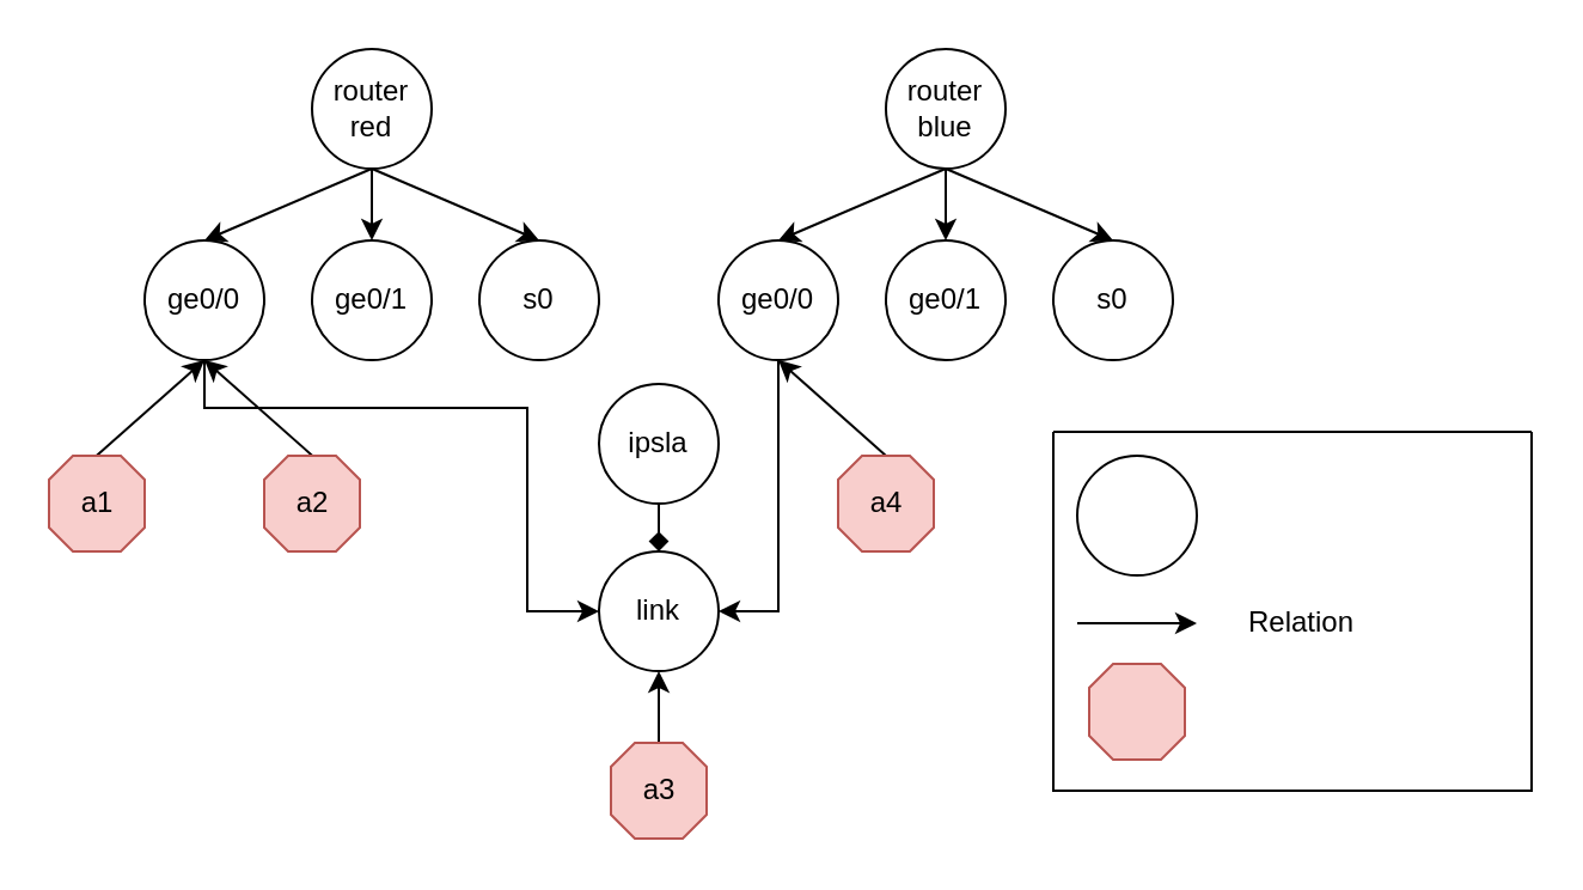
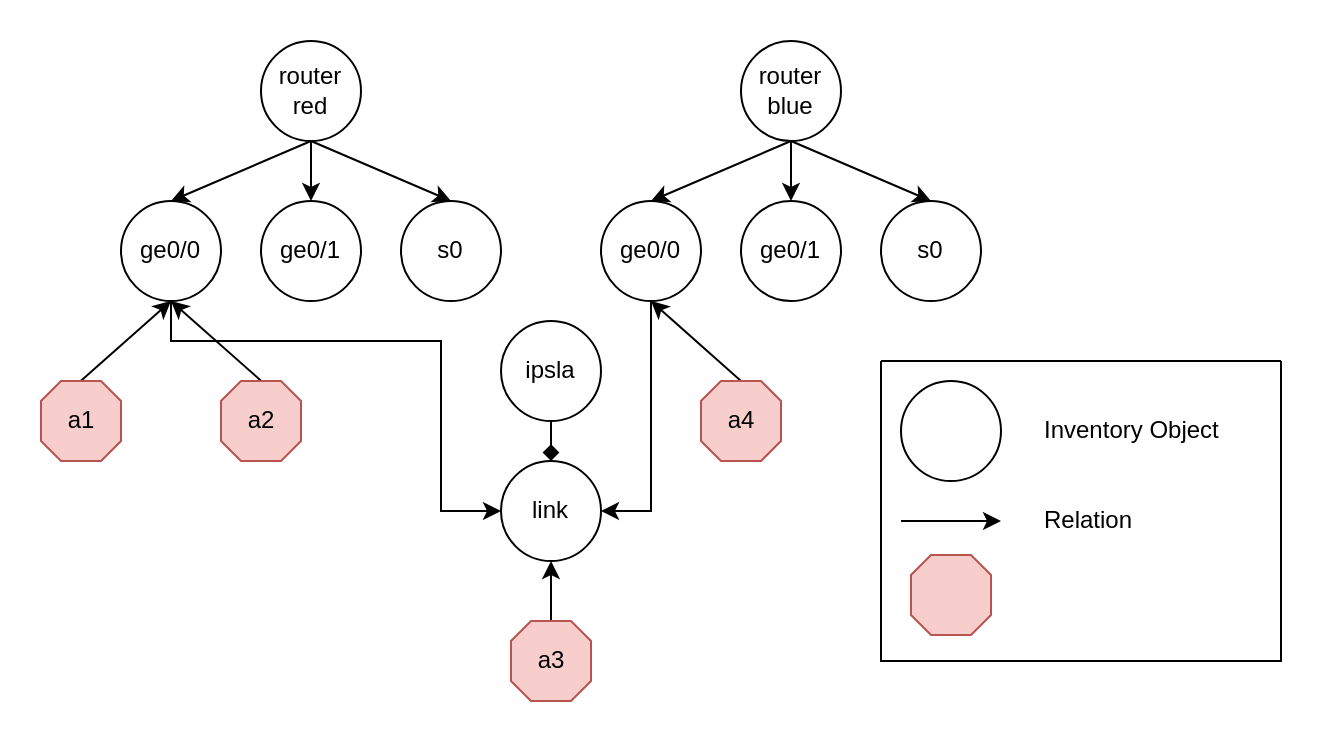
  <mxCell id="0" />
  <mxCell id="1" parent="0" />
  <mxCell id="2" style="rounded=0;orthogonalLoop=1;jettySize=auto;html=1;exitX=0.5;exitY=1;exitDx=0;exitDy=0;entryX=0.5;entryY=0;entryDx=0;entryDy=0;" parent="1" source="5" target="13" edge="1"><mxGeometry relative="1" as="geometry" /></mxCell>
  <mxCell id="3" style="edgeStyle=none;rounded=0;orthogonalLoop=1;jettySize=auto;html=1;exitX=0.5;exitY=1;exitDx=0;exitDy=0;entryX=0.5;entryY=0;entryDx=0;entryDy=0;" parent="1" source="5" target="14" edge="1"><mxGeometry relative="1" as="geometry" /></mxCell>
  <mxCell id="4" style="edgeStyle=none;rounded=0;orthogonalLoop=1;jettySize=auto;html=1;exitX=0.5;exitY=1;exitDx=0;exitDy=0;entryX=0.5;entryY=0;entryDx=0;entryDy=0;" parent="1" source="5" target="15" edge="1"><mxGeometry relative="1" as="geometry" /></mxCell>
  <mxCell id="5" value="router&lt;br&gt;red" style="ellipse;whiteSpace=wrap;html=1;aspect=fixed;" parent="1" vertex="1"><mxGeometry x="130" y="20" width="50" height="50" as="geometry" /></mxCell>
  <mxCell id="6" style="edgeStyle=none;rounded=0;orthogonalLoop=1;jettySize=auto;html=1;exitX=0.5;exitY=1;exitDx=0;exitDy=0;entryX=0.5;entryY=0;entryDx=0;entryDy=0;" parent="1" source="9" target="18" edge="1"><mxGeometry relative="1" as="geometry" /></mxCell>
  <mxCell id="7" style="edgeStyle=none;rounded=0;orthogonalLoop=1;jettySize=auto;html=1;exitX=0.5;exitY=1;exitDx=0;exitDy=0;entryX=0.5;entryY=0;entryDx=0;entryDy=0;" parent="1" source="9" target="19" edge="1"><mxGeometry relative="1" as="geometry" /></mxCell>
  <mxCell id="8" style="edgeStyle=none;rounded=0;orthogonalLoop=1;jettySize=auto;html=1;exitX=0.5;exitY=1;exitDx=0;exitDy=0;entryX=0.5;entryY=0;entryDx=0;entryDy=0;" parent="1" source="9" target="20" edge="1"><mxGeometry relative="1" as="geometry" /></mxCell>
  <mxCell id="9" value="router&lt;br&gt;blue" style="ellipse;whiteSpace=wrap;html=1;aspect=fixed;" parent="1" vertex="1"><mxGeometry x="370" y="20" width="50" height="50" as="geometry" /></mxCell>
  <mxCell id="10" style="edgeStyle=orthogonalEdgeStyle;rounded=0;orthogonalLoop=1;jettySize=auto;html=1;exitX=0.5;exitY=1;exitDx=0;exitDy=0;entryX=0;entryY=0.5;entryDx=0;entryDy=0;" parent="1" source="13" target="24" edge="1"><mxGeometry relative="1" as="geometry"><Array as="points"><mxPoint x="85" y="170" /><mxPoint x="220" y="170" /><mxPoint x="220" y="255" /></Array></mxGeometry></mxCell>
  <mxCell id="11" style="rounded=0;orthogonalLoop=1;jettySize=auto;html=1;elbow=vertical;entryX=0.5;entryY=1;entryDx=0;entryDy=0;exitX=0.5;exitY=-0.004;exitDx=0;exitDy=0;exitPerimeter=0;" parent="1" source="31" target="13" edge="1"><mxGeometry relative="1" as="geometry" /></mxCell>
  <mxCell id="12" style="edgeStyle=none;rounded=0;orthogonalLoop=1;jettySize=auto;html=1;exitX=0.5;exitY=-0.004;exitDx=0;exitDy=0;entryX=0.5;entryY=1;entryDx=0;entryDy=0;elbow=vertical;exitPerimeter=0;" parent="1" source="32" target="13" edge="1"><mxGeometry relative="1" as="geometry" /></mxCell>
  <mxCell id="13" value="ge0/0" style="ellipse;whiteSpace=wrap;html=1;aspect=fixed;" parent="1" vertex="1"><mxGeometry x="60" y="100" width="50" height="50" as="geometry" /></mxCell>
  <mxCell id="14" value="ge0/1" style="ellipse;whiteSpace=wrap;html=1;aspect=fixed;" parent="1" vertex="1"><mxGeometry x="130" y="100" width="50" height="50" as="geometry" /></mxCell>
  <mxCell id="15" value="s0" style="ellipse;whiteSpace=wrap;html=1;aspect=fixed;" parent="1" vertex="1"><mxGeometry x="200" y="100" width="50" height="50" as="geometry" /></mxCell>
  <mxCell id="16" style="edgeStyle=orthogonalEdgeStyle;rounded=0;orthogonalLoop=1;jettySize=auto;elbow=vertical;html=1;exitX=0.5;exitY=1;exitDx=0;exitDy=0;entryX=1;entryY=0.5;entryDx=0;entryDy=0;" parent="1" source="18" target="24" edge="1"><mxGeometry relative="1" as="geometry" /></mxCell>
  <mxCell id="17" style="edgeStyle=none;rounded=0;orthogonalLoop=1;jettySize=auto;html=1;exitX=0.5;exitY=0;exitDx=0;exitDy=0;entryX=0.5;entryY=1;entryDx=0;entryDy=0;elbow=vertical;exitPerimeter=0;" parent="1" source="34" target="18" edge="1"><mxGeometry relative="1" as="geometry" /></mxCell>
  <mxCell id="18" value="ge0/0" style="ellipse;whiteSpace=wrap;html=1;aspect=fixed;" parent="1" vertex="1"><mxGeometry x="300" y="100" width="50" height="50" as="geometry" /></mxCell>
  <mxCell id="19" value="ge0/1" style="ellipse;whiteSpace=wrap;html=1;aspect=fixed;" parent="1" vertex="1"><mxGeometry x="370" y="100" width="50" height="50" as="geometry" /></mxCell>
  <mxCell id="20" value="s0" style="ellipse;whiteSpace=wrap;html=1;aspect=fixed;" parent="1" vertex="1"><mxGeometry x="440" y="100" width="50" height="50" as="geometry" /></mxCell>
  <mxCell id="21" style="edgeStyle=none;rounded=0;orthogonalLoop=1;jettySize=auto;html=1;exitX=0.5;exitY=1;exitDx=0;exitDy=0;entryX=0.5;entryY=0;entryDx=0;entryDy=0;endArrow=diamond;" parent="1" source="22" target="24" edge="1"><mxGeometry relative="1" as="geometry" /></mxCell>
  <mxCell id="22" value="ipsla" style="ellipse;whiteSpace=wrap;html=1;aspect=fixed;" parent="1" vertex="1"><mxGeometry x="250" y="160" width="50" height="50" as="geometry" /></mxCell>
  <mxCell id="23" style="edgeStyle=none;rounded=0;orthogonalLoop=1;jettySize=auto;html=1;elbow=vertical;entryX=0.5;entryY=1;entryDx=0;entryDy=0;" parent="1" source="33" target="24" edge="1"><mxGeometry relative="1" as="geometry" /></mxCell>
  <mxCell id="24" value="link" style="ellipse;whiteSpace=wrap;html=1;aspect=fixed;" parent="1" vertex="1"><mxGeometry x="250" y="230" width="50" height="50" as="geometry" /></mxCell>
  <mxCell id="25" value="" style="swimlane;startSize=0;" parent="1" vertex="1"><mxGeometry x="440" y="180" width="200" height="150" as="geometry"><mxRectangle x="410" y="320" width="50" height="40" as="alternateBounds" /></mxGeometry></mxCell>
  <mxCell id="26" value="" style="ellipse;whiteSpace=wrap;html=1;aspect=fixed;" parent="25" vertex="1"><mxGeometry x="10" y="10" width="50" height="50" as="geometry" /></mxCell>
+ <mxCell id="27" value="Inventory Object" style="text;html=1;strokeColor=none;fillColor=none;align=left;verticalAlign=middle;whiteSpace=wrap;rounded=0;" parent="25" vertex="1"><mxGeometry x="80" y="20" width="100" height="30" as="geometry" /></mxCell>
  <mxCell id="28" value="" style="endArrow=classic;html=1;rounded=0;elbow=vertical;" parent="25" edge="1"><mxGeometry width="50" height="50" relative="1" as="geometry"><mxPoint x="10" y="80" as="sourcePoint" /><mxPoint x="60" y="80" as="targetPoint" /></mxGeometry></mxCell>
  <mxCell id="29" value="Relation" style="text;html=1;strokeColor=none;fillColor=none;align=left;verticalAlign=middle;whiteSpace=wrap;rounded=0;" parent="25" vertex="1"><mxGeometry x="80" y="65" width="100" height="30" as="geometry" /></mxCell>
  <mxCell id="30" value="" style="verticalLabelPosition=middle;verticalAlign=middle;html=1;shape=mxgraph.basic.polygon;polyCoords=[[0.25,0],[0.75,0],[1,0.25],[1,0.75],[0.75,1],[0.25,1],[0,0.75],[0,0.25]];polyline=0;labelPosition=center;align=center;fillColor=#f8cecc;strokeColor=#b85450;aspect=fixed;" parent="25" vertex="1"><mxGeometry x="15" y="97" width="40" height="40" as="geometry" /></mxCell>
  <mxCell id="31" value="a1&lt;br&gt;" style="verticalLabelPosition=middle;verticalAlign=middle;html=1;shape=mxgraph.basic.polygon;polyCoords=[[0.25,0],[0.75,0],[1,0.25],[1,0.75],[0.75,1],[0.25,1],[0,0.75],[0,0.25]];polyline=0;labelPosition=center;align=center;fillColor=#f8cecc;strokeColor=#b85450;aspect=fixed;" parent="1" vertex="1"><mxGeometry x="20" y="190" width="40" height="40" as="geometry" /></mxCell>
  <mxCell id="32" value="a2" style="verticalLabelPosition=middle;verticalAlign=middle;html=1;shape=mxgraph.basic.polygon;polyCoords=[[0.25,0],[0.75,0],[1,0.25],[1,0.75],[0.75,1],[0.25,1],[0,0.75],[0,0.25]];polyline=0;labelPosition=center;align=center;fillColor=#f8cecc;strokeColor=#b85450;aspect=fixed;" parent="1" vertex="1"><mxGeometry x="110" y="190" width="40" height="40" as="geometry" /></mxCell>
  <mxCell id="33" value="a3" style="verticalLabelPosition=middle;verticalAlign=middle;html=1;shape=mxgraph.basic.polygon;polyCoords=[[0.25,0],[0.75,0],[1,0.25],[1,0.75],[0.75,1],[0.25,1],[0,0.75],[0,0.25]];polyline=0;labelPosition=center;align=center;fillColor=#f8cecc;strokeColor=#b85450;aspect=fixed;" parent="1" vertex="1"><mxGeometry x="255" y="310" width="40" height="40" as="geometry" /></mxCell>
  <mxCell id="34" value="a4" style="verticalLabelPosition=middle;verticalAlign=middle;html=1;shape=mxgraph.basic.polygon;polyCoords=[[0.25,0],[0.75,0],[1,0.25],[1,0.75],[0.75,1],[0.25,1],[0,0.75],[0,0.25]];polyline=0;labelPosition=center;align=center;fillColor=#f8cecc;strokeColor=#b85450;aspect=fixed;" parent="1" vertex="1"><mxGeometry x="350" y="190" width="40" height="40" as="geometry" /></mxCell>
